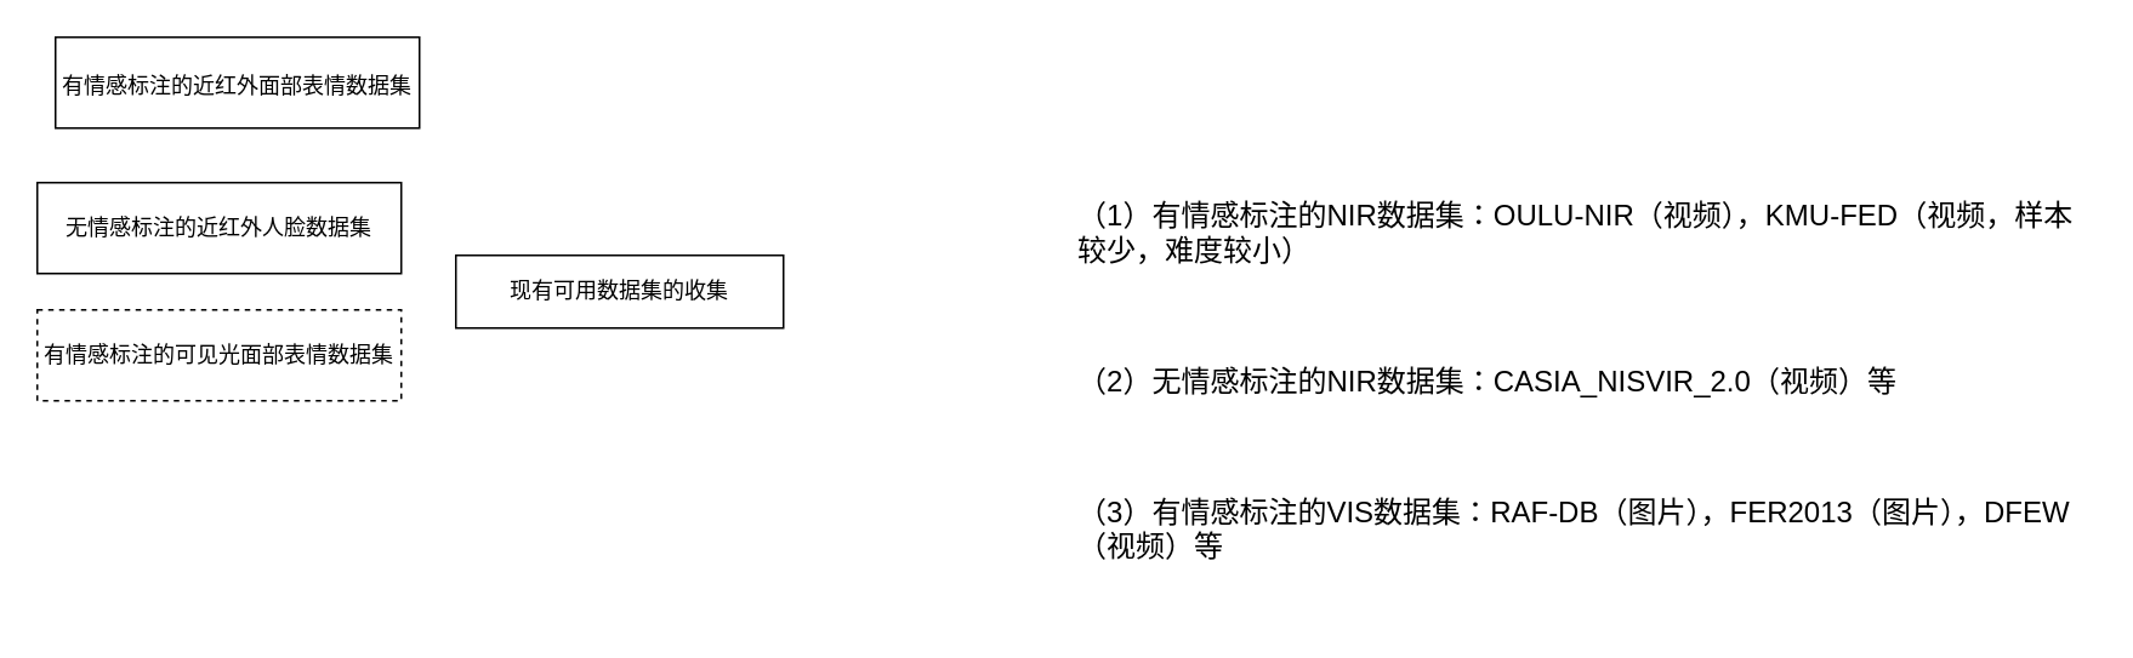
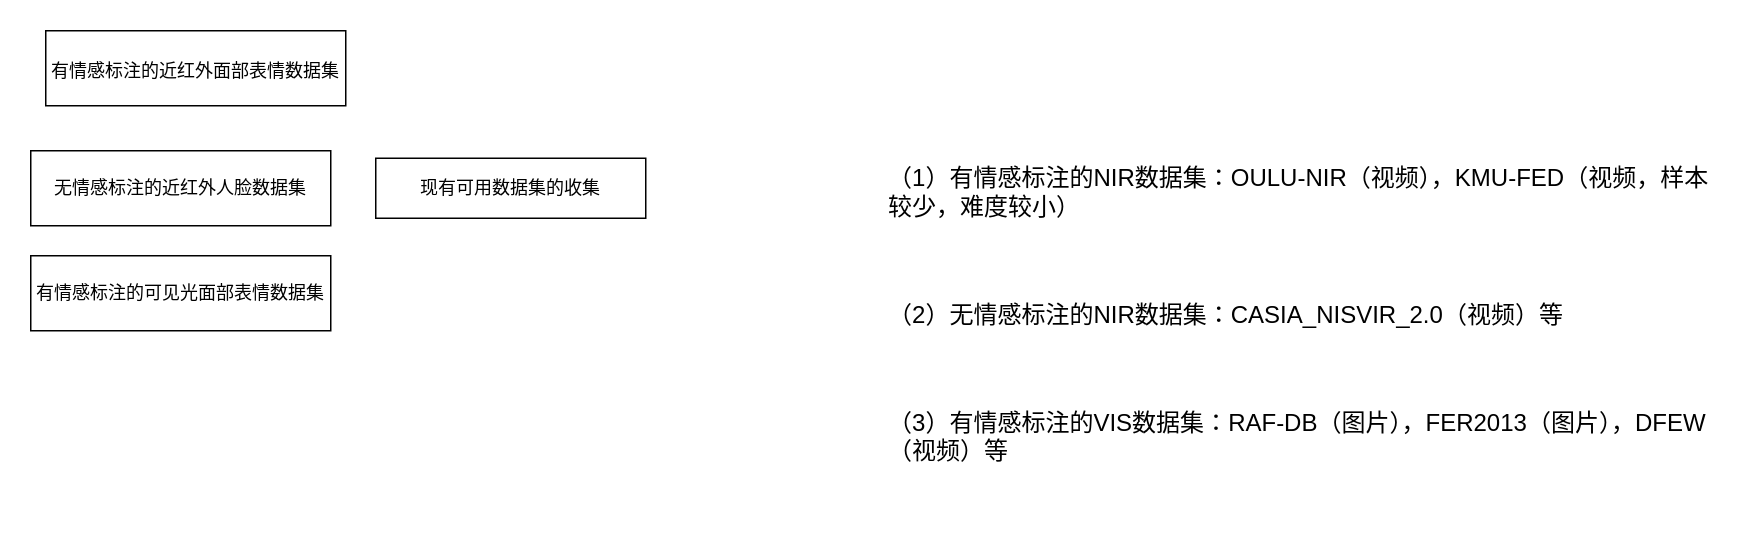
  <mxCell id="0" />
  <mxCell id="1" parent="0" />
- <mxCell id="2" value="现有可用数据集的收集" style="rounded=0;whiteSpace=wrap;html=1;" vertex="1" parent="1"><mxGeometry x="250" y="140" width="180" height="40" as="geometry" /></mxCell>
+ <mxCell id="2" value="现有可用数据集的收集" style="rounded=0;whiteSpace=wrap;html=1;" vertex="1" parent="1"><mxGeometry x="250" y="105" width="180" height="40" as="geometry" /></mxCell>
  <mxCell id="3" value="&lt;p class=&quot;MsoNormal&quot;&gt;&lt;span style=&quot;font-size:12.0pt;mso-bidi-font-size:14.0pt;&#10;font-family:宋体&quot;&gt;（&lt;span lang=&quot;EN-US&quot;&gt;1&lt;/span&gt;）有情感标注的&lt;span lang=&quot;EN-US&quot;&gt;NIR&lt;/span&gt;数据集：&lt;span lang=&quot;EN-US&quot;&gt;OULU-NIR&lt;/span&gt;（视频），&lt;span lang=&quot;EN-US&quot;&gt;KMU-FED&lt;/span&gt;（视频，样本较少，难度较小）&lt;span lang=&quot;EN-US&quot;&gt;&lt;/span&gt;&lt;/span&gt;&lt;/p&gt;&#10;&#10;&lt;p class=&quot;MsoNormal&quot;&gt;&lt;span style=&quot;font-size:12.0pt;mso-bidi-font-size:14.0pt;&#10;font-family:宋体&quot;&gt;（&lt;span lang=&quot;EN-US&quot;&gt;2&lt;/span&gt;）无情感标注的&lt;span lang=&quot;EN-US&quot;&gt;NIR&lt;/span&gt;数据集：&lt;span lang=&quot;EN-US&quot;&gt;CASIA_NISVIR_2.0&lt;/span&gt;（视频）等&lt;span lang=&quot;EN-US&quot;&gt;&lt;/span&gt;&lt;/span&gt;&lt;/p&gt;&#10;&#10;&lt;p class=&quot;MsoNormal&quot;&gt;&lt;span style=&quot;font-size:12.0pt;mso-bidi-font-size:14.0pt;&#10;font-family:宋体&quot;&gt;（&lt;span lang=&quot;EN-US&quot;&gt;3&lt;/span&gt;）有情感标注的&lt;span lang=&quot;EN-US&quot;&gt;VIS&lt;/span&gt;数据集：&lt;span lang=&quot;EN-US&quot;&gt;RAF-DB&lt;/span&gt;（图片），&lt;span lang=&quot;EN-US&quot;&gt;FER2013&lt;/span&gt;（图片），&lt;span lang=&quot;EN-US&quot;&gt;DFEW&lt;/span&gt;（视频）等&lt;span lang=&quot;EN-US&quot;&gt;&lt;/span&gt;&lt;/span&gt;&lt;/p&gt;" style="text;whiteSpace=wrap;html=1;" vertex="1" parent="1"><mxGeometry x="590" y="90" width="560" height="250" as="geometry" /></mxCell>
  <mxCell id="4" value="有情感标注的近红外面部表情数据集&lt;span style=&quot;font-size:12.0pt;mso-bidi-font-size:14.0pt;&lt;br/&gt;font-family:宋体&quot;&gt;&lt;/span&gt;" style="rounded=0;whiteSpace=wrap;html=1;" vertex="1" parent="1"><mxGeometry x="30" y="20" width="200" height="50" as="geometry" /></mxCell>
  <mxCell id="5" value="无情感标注的近红外人脸数据集" style="rounded=0;whiteSpace=wrap;html=1;" vertex="1" parent="1"><mxGeometry x="20" y="100" width="200" height="50" as="geometry" /></mxCell>
- <mxCell id="6" value="有情感标注的可见光面部表情数据集" style="rounded=0;whiteSpace=wrap;html=1;dashed=1;" vertex="1" parent="1"><mxGeometry x="20" y="170" width="200" height="50" as="geometry" /></mxCell>
+ <mxCell id="6" value="有情感标注的可见光面部表情数据集" style="rounded=0;whiteSpace=wrap;html=1;" vertex="1" parent="1"><mxGeometry x="20" y="170" width="200" height="50" as="geometry" /></mxCell>
